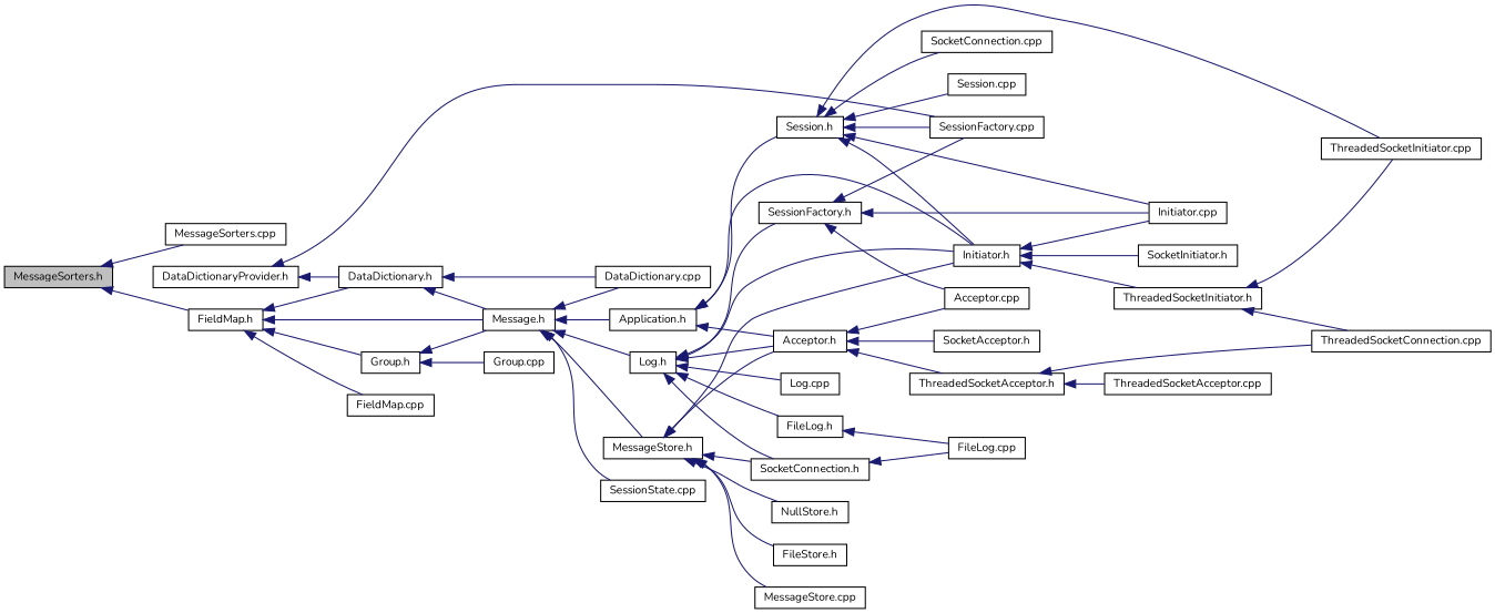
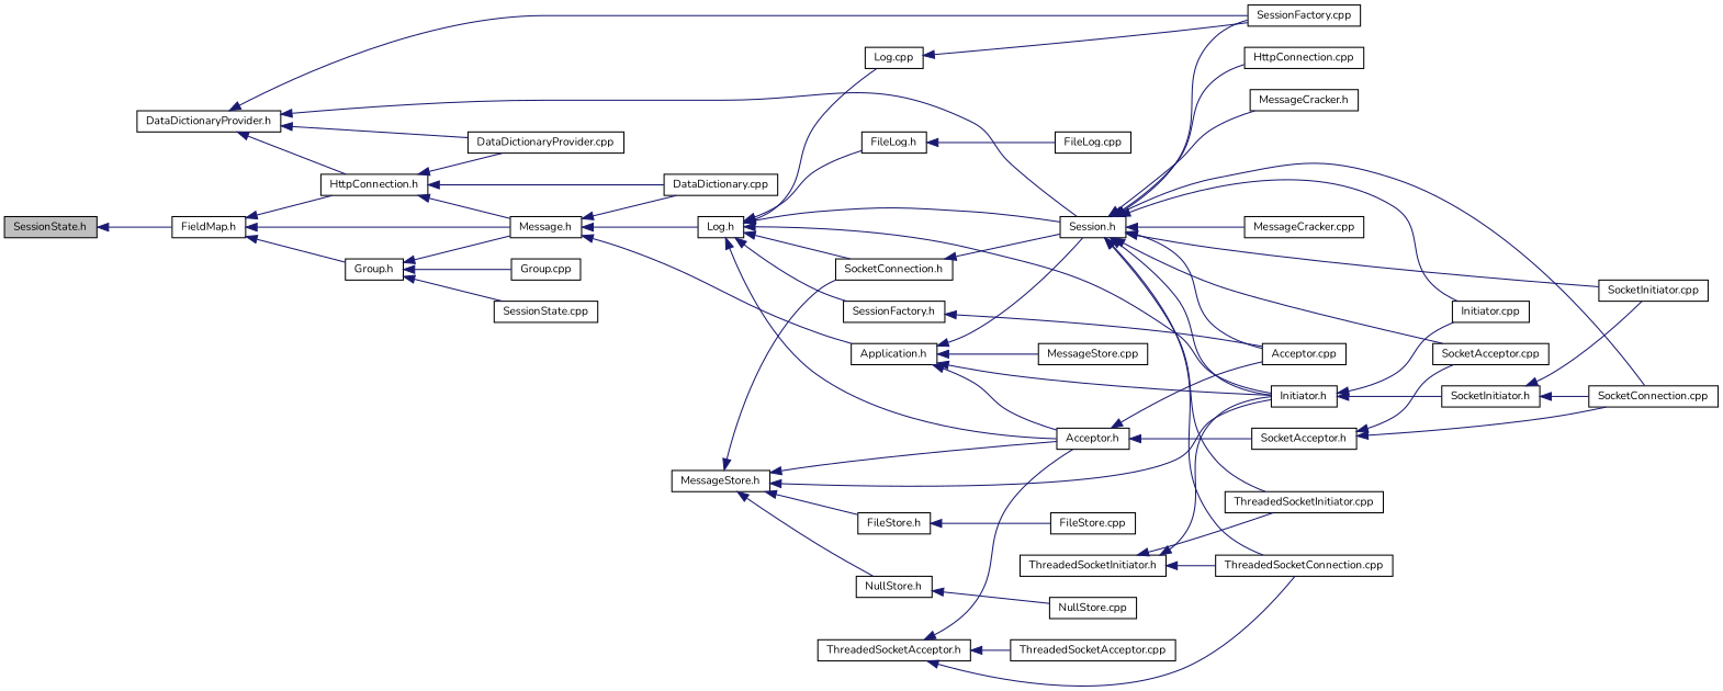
  digraph {
    fontname=Nunito
    rankdir=LR
    node [color=black fillcolor=white fontname=Nunito fontsize=10 shape=record style=filled]
    edge [color=midnightblue dir=back fontname=Nunito fontsize=10 labelfontname=Helvetica labelfontsize=10 style=solid]
-   n1 [fillcolor=grey75 fontcolor=black height=0.2 label="MessageSorters.h" width=0.4]
+   n1 [fillcolor=grey75 fontcolor=black height=0.2 label="SessionState.h" width=0.4]
    n2 [height=0.2 label="FieldMap.h" width=0.4]
-   n3 [height=0.2 label="MessageSorters.cpp" width=0.4]
    n4 [height=0.2 label="Message.h" width=0.4]
    n5 [height=0.2 label="Group.h" width=0.4]
-   n6 [height=0.2 label="DataDictionary.h" width=0.4]
-   n7 [height=0.2 label="FieldMap.cpp" width=0.4]
+   n6 [height=0.2 label="HttpConnection.h" width=0.4]
    n8 [height=0.2 label="Application.h" width=0.4]
    n9 [height=0.2 label="MessageStore.h" width=0.4]
    n10 [height=0.2 label="Log.h" width=0.4]
    n11 [height=0.2 label="DataDictionary.cpp" width=0.4]
    n12 [height=0.2 label="SessionState.cpp" width=0.4]
    n13 [height=0.2 label="Group.cpp" width=0.4]
+   n14 [height=0.2 label="DataDictionaryProvider.cpp" width=0.4]
    n15 [height=0.2 label="Acceptor.h" width=0.4]
    n16 [height=0.2 label="Session.h" width=0.4]
    n17 [height=0.2 label="Initiator.h" width=0.4]
    n18 [height=0.2 label="SocketConnection.h" width=0.4]
    n19 [height=0.2 label="FileStore.h" width=0.4]
    n20 [height=0.2 label="MessageStore.cpp" width=0.4]
    n21 [height=0.2 label="NullStore.h" width=0.4]
    n22 [height=0.2 label="SessionFactory.h" width=0.4]
    n23 [height=0.2 label="FileLog.h" width=0.4]
    n24 [height=0.2 label="Log.cpp" width=0.4]
    n25 [height=0.2 label="Acceptor.cpp" width=0.4]
    n26 [height=0.2 label="SocketAcceptor.h" width=0.4]
    n27 [height=0.2 label="ThreadedSocketAcceptor.h" width=0.4]
+   n28 [height=0.2 label="SocketAcceptor.cpp" width=0.4]
    n29 [height=0.2 label="SocketConnection.cpp" width=0.4]
    n30 [height=0.2 label="ThreadedSocketConnection.cpp" width=0.4]
+   n31 [height=0.2 label="HttpConnection.cpp" width=0.4]
    n32 [height=0.2 label="Initiator.cpp" width=0.4]
+   n33 [height=0.2 label="SocketInitiator.cpp" width=0.4]
    n34 [height=0.2 label="ThreadedSocketInitiator.cpp" width=0.4]
-   n36 [height=0.2 label="Session.cpp" width=0.4]
+   n35 [height=0.2 label="MessageCracker.h" width=0.4]
+   n36 [height=0.2 label="MessageCracker.cpp" width=0.4]
    n37 [height=0.2 label="SessionFactory.cpp" width=0.4]
    n38 [height=0.2 label="SocketInitiator.h" width=0.4]
    n39 [height=0.2 label="ThreadedSocketInitiator.h" width=0.4]
    n40 [height=0.2 label="ThreadedSocketAcceptor.cpp" width=0.4]
+   n41 [height=0.2 label="FileStore.cpp" width=0.4]
+   n42 [height=0.2 label="NullStore.cpp" width=0.4]
    n43 [height=0.2 label="FileLog.cpp" width=0.4]
    n44 [height=0.2 label="DataDictionaryProvider.h" width=0.4]
    n1 -> n2
-   n1 -> n3
    n2 -> n4
    n2 -> n5
    n2 -> n6
-   n2 -> n7
    n4 -> n8
-   n4 -> n9
    n4 -> n10
    n4 -> n11
-   n4 -> n12
+   n5 -> n12
    n5 -> n4
    n5 -> n13
    n6 -> n4
    n6 -> n11
+   n6 -> n14
    n8 -> n15
    n8 -> n16
    n8 -> n17
    n9 -> n15
    n9 -> n17
    n9 -> n18
    n9 -> n19
-   n9 -> n20
+   n8 -> n20
    n9 -> n21
    n10 -> n15
+   n10 -> n16
    n10 -> n17
    n10 -> n18
    n10 -> n22
    n10 -> n23
    n10 -> n24
    n15 -> n25
    n15 -> n26
-   n15 -> n27
+   n27 -> n15
    n16 -> n17
+   n16 -> n25
+   n16 -> n28
    n16 -> n29
+   n16 -> n30
+   n16 -> n31
    n16 -> n32
+   n16 -> n33
    n16 -> n34
+   n16 -> n35
    n16 -> n36
    n16 -> n37
    n17 -> n32
    n17 -> n38
-   n17 -> n39
-   n18 -> n43
+   n39 -> n17
+   n18 -> n16
+   n19 -> n41
+   n21 -> n42
    n22 -> n25
-   n22 -> n32
-   n22 -> n37
+   n24 -> n37
    n23 -> n43
+   n26 -> n28
+   n26 -> n29
    n27 -> n30
    n27 -> n40
+   n38 -> n29
+   n38 -> n33
    n39 -> n30
    n39 -> n34
    n44 -> n6
+   n44 -> n14
+   n44 -> n16
    n44 -> n37
  }
